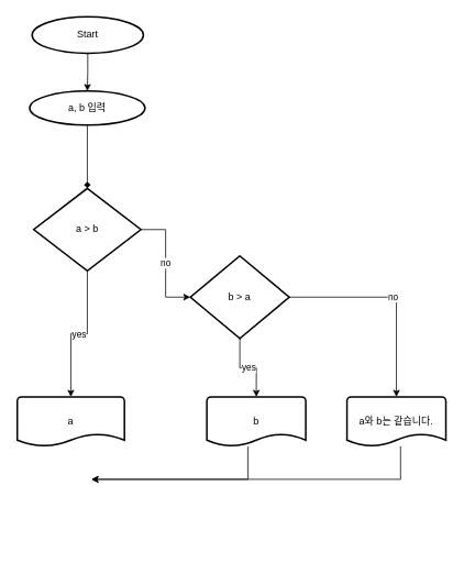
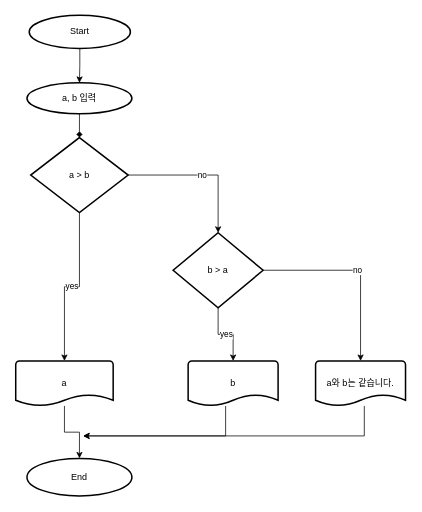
  <mxCell id="0" />
  <mxCell id="1" parent="0" />
  <mxCell id="2" style="edgeStyle=orthogonalEdgeStyle;rounded=0;orthogonalLoop=1;jettySize=auto;html=1;exitX=0.5;exitY=1;exitDx=0;exitDy=0;exitPerimeter=0;entryX=0.5;entryY=0;entryDx=0;entryDy=0;" edge="1" parent="1" source="3" target="6"><mxGeometry relative="1" as="geometry" /></mxCell>
  <mxCell id="3" value="Start" style="strokeWidth=2;html=1;shape=mxgraph.flowchart.start_2;whiteSpace=wrap;" vertex="1" parent="1"><mxGeometry x="38" y="20" width="135" height="44.12" as="geometry" /></mxCell>
+ <mxCell id="4" value="End" style="strokeWidth=2;html=1;shape=mxgraph.flowchart.start_2;whiteSpace=wrap;" vertex="1" parent="1"><mxGeometry x="35" y="611" width="140" height="50" as="geometry" /></mxCell>
  <mxCell id="5" style="edgeStyle=orthogonalEdgeStyle;rounded=0;orthogonalLoop=1;jettySize=auto;html=1;exitX=0.5;exitY=1;exitDx=0;exitDy=0;entryX=0.5;entryY=0;entryDx=0;entryDy=0;entryPerimeter=0;endArrow=diamond;" edge="1" parent="1" source="6" target="9"><mxGeometry relative="1" as="geometry" /></mxCell>
  <mxCell id="6" value="a, b 입력" style="ellipse;whiteSpace=wrap;html=1;absoluteArcSize=1;arcSize=14;strokeWidth=2;" vertex="1" parent="1"><mxGeometry x="35" y="110" width="140" height="41.18" as="geometry" /></mxCell>
  <mxCell id="7" value="yes" style="edgeStyle=orthogonalEdgeStyle;rounded=0;orthogonalLoop=1;jettySize=auto;html=1;exitX=0.5;exitY=1;exitDx=0;exitDy=0;exitPerimeter=0;entryX=0.5;entryY=0;entryDx=0;entryDy=0;entryPerimeter=0;" edge="1" parent="1" source="9" target="11"><mxGeometry relative="1" as="geometry" /></mxCell>
  <mxCell id="8" value="no" style="edgeStyle=orthogonalEdgeStyle;rounded=0;orthogonalLoop=1;jettySize=auto;html=1;exitX=1;exitY=0.5;exitDx=0;exitDy=0;exitPerimeter=0;" edge="1" parent="1" source="9" target="18"><mxGeometry relative="1" as="geometry" /></mxCell>
- <mxCell id="9" value="a &amp;gt; b" style="strokeWidth=2;html=1;shape=mxgraph.flowchart.decision;whiteSpace=wrap;" vertex="1" parent="1"><mxGeometry x="40" y="228" width="130" height="100" as="geometry" /></mxCell>
+ <mxCell id="9" value="a &amp;gt; b" style="strokeWidth=2;html=1;shape=mxgraph.flowchart.decision;whiteSpace=wrap;" vertex="1" parent="1"><mxGeometry x="40" y="183" width="130" height="100" as="geometry" /></mxCell>
+ <mxCell id="10" style="edgeStyle=orthogonalEdgeStyle;rounded=0;orthogonalLoop=1;jettySize=auto;html=1;entryX=0.5;entryY=0;entryDx=0;entryDy=0;entryPerimeter=0;" edge="1" parent="1" source="11" target="4"><mxGeometry relative="1" as="geometry" /></mxCell>
  <mxCell id="11" value="a" style="strokeWidth=2;html=1;shape=mxgraph.flowchart.document2;whiteSpace=wrap;size=0.25;" vertex="1" parent="1"><mxGeometry x="20" y="481" width="130" height="60" as="geometry" /></mxCell>
  <mxCell id="12" style="edgeStyle=orthogonalEdgeStyle;rounded=0;orthogonalLoop=1;jettySize=auto;html=1;" edge="1" parent="1" source="13"><mxGeometry relative="1" as="geometry"><mxPoint x="110" y="581" as="targetPoint" /><Array as="points"><mxPoint x="300" y="581" /></Array></mxGeometry></mxCell>
  <mxCell id="13" value="b" style="strokeWidth=2;html=1;shape=mxgraph.flowchart.document2;whiteSpace=wrap;size=0.25;" vertex="1" parent="1"><mxGeometry x="250" y="481" width="120" height="60" as="geometry" /></mxCell>
  <mxCell id="14" style="edgeStyle=orthogonalEdgeStyle;rounded=0;orthogonalLoop=1;jettySize=auto;html=1;" edge="1" parent="1" source="15"><mxGeometry relative="1" as="geometry"><mxPoint x="110" y="581" as="targetPoint" /><Array as="points"><mxPoint x="485" y="581" /></Array></mxGeometry></mxCell>
  <mxCell id="15" value="a와 b는 같습니다." style="strokeWidth=2;html=1;shape=mxgraph.flowchart.document2;whiteSpace=wrap;size=0.25;" vertex="1" parent="1"><mxGeometry x="420" y="481" width="120" height="60" as="geometry" /></mxCell>
  <mxCell id="16" value="yes" style="edgeStyle=orthogonalEdgeStyle;rounded=0;orthogonalLoop=1;jettySize=auto;html=1;exitX=0.5;exitY=1;exitDx=0;exitDy=0;exitPerimeter=0;entryX=0.5;entryY=0;entryDx=0;entryDy=0;entryPerimeter=0;" edge="1" parent="1" source="18" target="13"><mxGeometry relative="1" as="geometry" /></mxCell>
  <mxCell id="17" value="no" style="edgeStyle=orthogonalEdgeStyle;rounded=0;orthogonalLoop=1;jettySize=auto;html=1;" edge="1" parent="1" source="18" target="15"><mxGeometry relative="1" as="geometry" /></mxCell>
  <mxCell id="18" value="b &amp;gt; a" style="strokeWidth=2;html=1;shape=mxgraph.flowchart.decision;whiteSpace=wrap;" vertex="1" parent="1"><mxGeometry x="230" y="310" width="120" height="100" as="geometry" /></mxCell>
